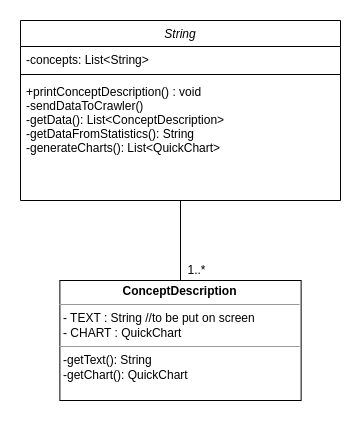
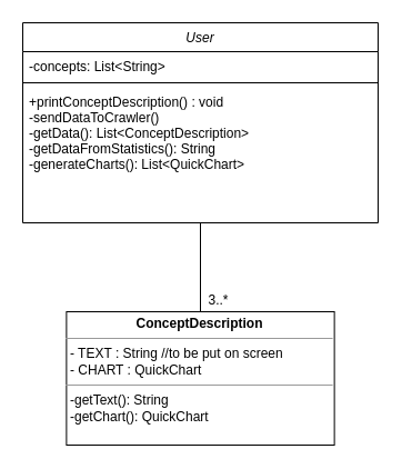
  <mxCell id="0" />
  <mxCell id="1" parent="0" />
- <mxCell id="2" value="String" style="swimlane;fontStyle=2;align=center;verticalAlign=top;childLayout=stackLayout;horizontal=1;startSize=26;horizontalStack=0;resizeParent=1;resizeLast=0;collapsible=1;marginBottom=0;rounded=0;shadow=0;strokeWidth=1;" vertex="1" parent="1"><mxGeometry x="20" y="20" width="320" height="180" as="geometry"><mxRectangle x="230" y="140" width="160" height="26" as="alternateBounds" /></mxGeometry></mxCell>
+ <mxCell id="2" value="User" style="swimlane;fontStyle=2;align=center;verticalAlign=top;childLayout=stackLayout;horizontal=1;startSize=26;horizontalStack=0;resizeParent=1;resizeLast=0;collapsible=1;marginBottom=0;rounded=0;shadow=0;strokeWidth=1;" vertex="1" parent="1"><mxGeometry x="20" y="20" width="320" height="180" as="geometry"><mxRectangle x="230" y="140" width="160" height="26" as="alternateBounds" /></mxGeometry></mxCell>
  <mxCell id="3" value="-concepts: List&lt;String&gt;" style="text;align=left;verticalAlign=top;spacingLeft=4;spacingRight=4;overflow=hidden;rotatable=0;points=[[0,0.5],[1,0.5]];portConstraint=eastwest;" vertex="1" parent="2"><mxGeometry y="26" width="320" height="24" as="geometry" /></mxCell>
  <mxCell id="4" value="" style="line;html=1;strokeWidth=1;align=left;verticalAlign=middle;spacingTop=-1;spacingLeft=3;spacingRight=3;rotatable=0;labelPosition=right;points=[];portConstraint=eastwest;" vertex="1" parent="2"><mxGeometry y="50" width="320" height="8" as="geometry" /></mxCell>
  <mxCell id="5" value="+printConceptDescription() : void&#10;-sendDataToCrawler()&#10;-getData(): List&lt;ConceptDescription&gt;&#10;-getDataFromStatistics(): String&#10;-generateCharts(): List&lt;QuickChart&gt;" style="text;align=left;verticalAlign=top;spacingLeft=4;spacingRight=4;overflow=hidden;rotatable=0;points=[[0,0.5],[1,0.5]];portConstraint=eastwest;" vertex="1" parent="2"><mxGeometry y="58" width="320" height="122" as="geometry" /></mxCell>
  <mxCell id="6" style="edgeStyle=orthogonalEdgeStyle;rounded=0;orthogonalLoop=1;jettySize=auto;html=1;exitX=1;exitY=0.5;exitDx=0;exitDy=0;" edge="1" parent="2" source="3" target="3"><mxGeometry relative="1" as="geometry" /></mxCell>
  <mxCell id="7" value="" style="endArrow=none;html=1;rounded=0;exitX=0.5;exitY=0;exitDx=0;exitDy=0;entryX=0.5;entryY=1;entryDx=0;entryDy=0;" edge="1" parent="1" source="8" target="2"><mxGeometry width="50" height="50" relative="1" as="geometry"><mxPoint x="170" y="240" as="sourcePoint" /><mxPoint x="200" y="210" as="targetPoint" /></mxGeometry></mxCell>
  <mxCell id="8" value="&lt;p style=&quot;margin: 0px ; margin-top: 4px ; text-align: center&quot;&gt;&lt;b&gt;ConceptDescription&lt;/b&gt;&lt;/p&gt;&lt;hr size=&quot;1&quot;&gt;&lt;p style=&quot;margin: 0px ; margin-left: 4px&quot;&gt;- TEXT : String //to be put on screen&lt;br style=&quot;padding: 0px ; margin: 0px&quot;&gt;- CHART : QuickChart&lt;/p&gt;&lt;hr size=&quot;1&quot;&gt;&lt;p style=&quot;margin: 0px ; margin-left: 4px&quot;&gt;-getText(): String&lt;/p&gt;&lt;p style=&quot;margin: 0px ; margin-left: 4px&quot;&gt;-getChart(): QuickChart&lt;/p&gt;&lt;p style=&quot;margin: 0px ; margin-left: 4px&quot;&gt;&lt;br&gt;&lt;/p&gt;" style="verticalAlign=top;align=left;overflow=fill;fontSize=12;fontFamily=Helvetica;html=1;" vertex="1" parent="1"><mxGeometry x="59.38" y="280" width="241.25" height="120" as="geometry" /></mxCell>
- <mxCell id="9" value="1..*" style="text;html=1;align=center;verticalAlign=middle;resizable=0;points=[];autosize=1;strokeColor=none;fillColor=none;" vertex="1" parent="1"><mxGeometry x="180.63" y="260" width="30" height="20" as="geometry" /></mxCell>
+ <mxCell id="9" value="3..*" style="text;html=1;align=center;verticalAlign=middle;resizable=0;points=[];autosize=1;strokeColor=none;fillColor=none;" vertex="1" parent="1"><mxGeometry x="180.63" y="260" width="30" height="20" as="geometry" /></mxCell>
